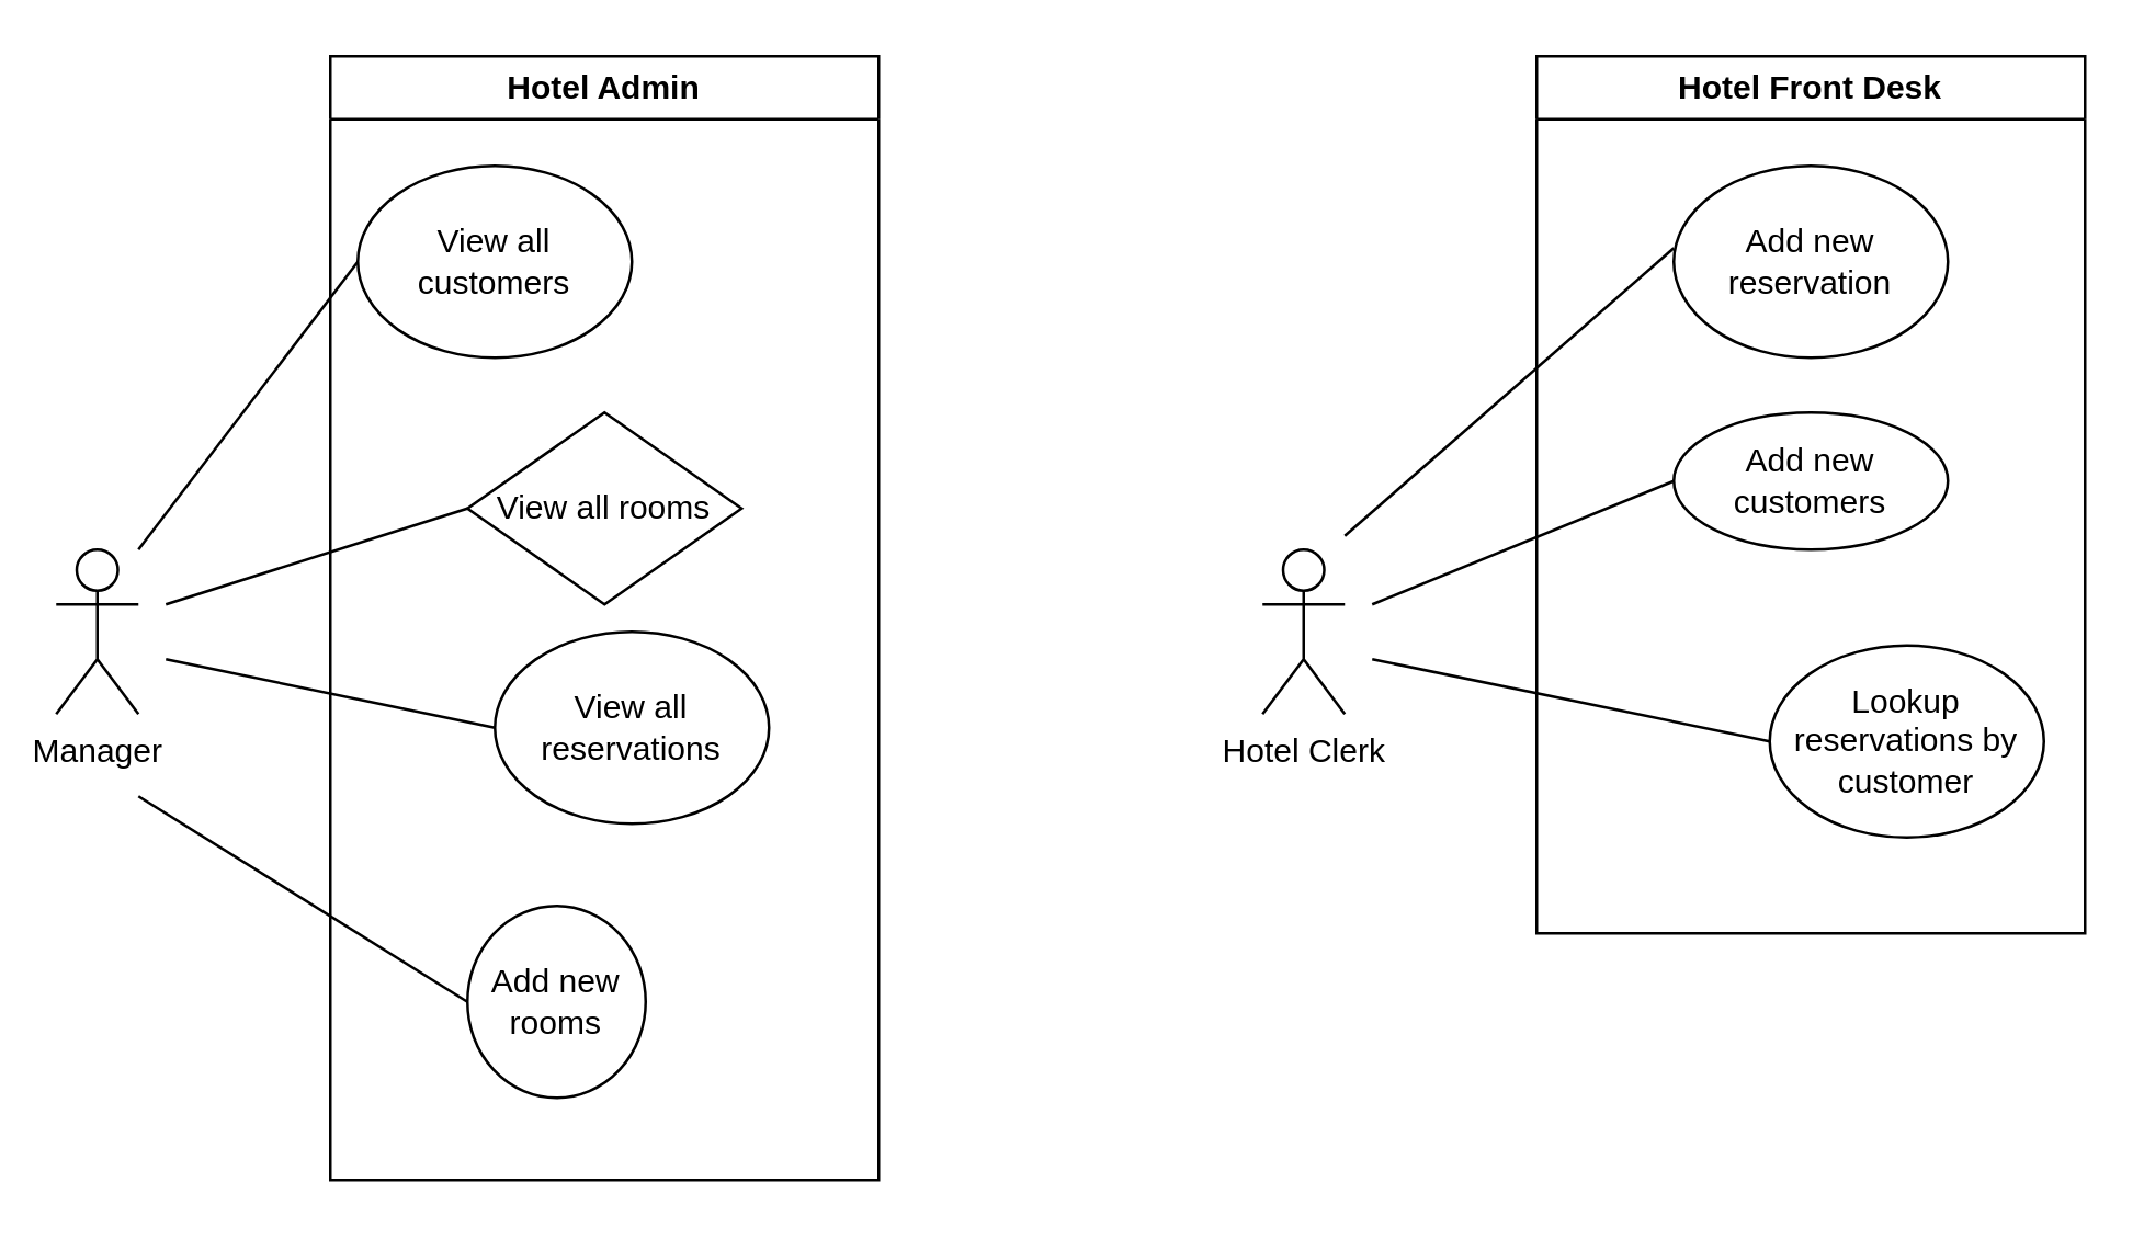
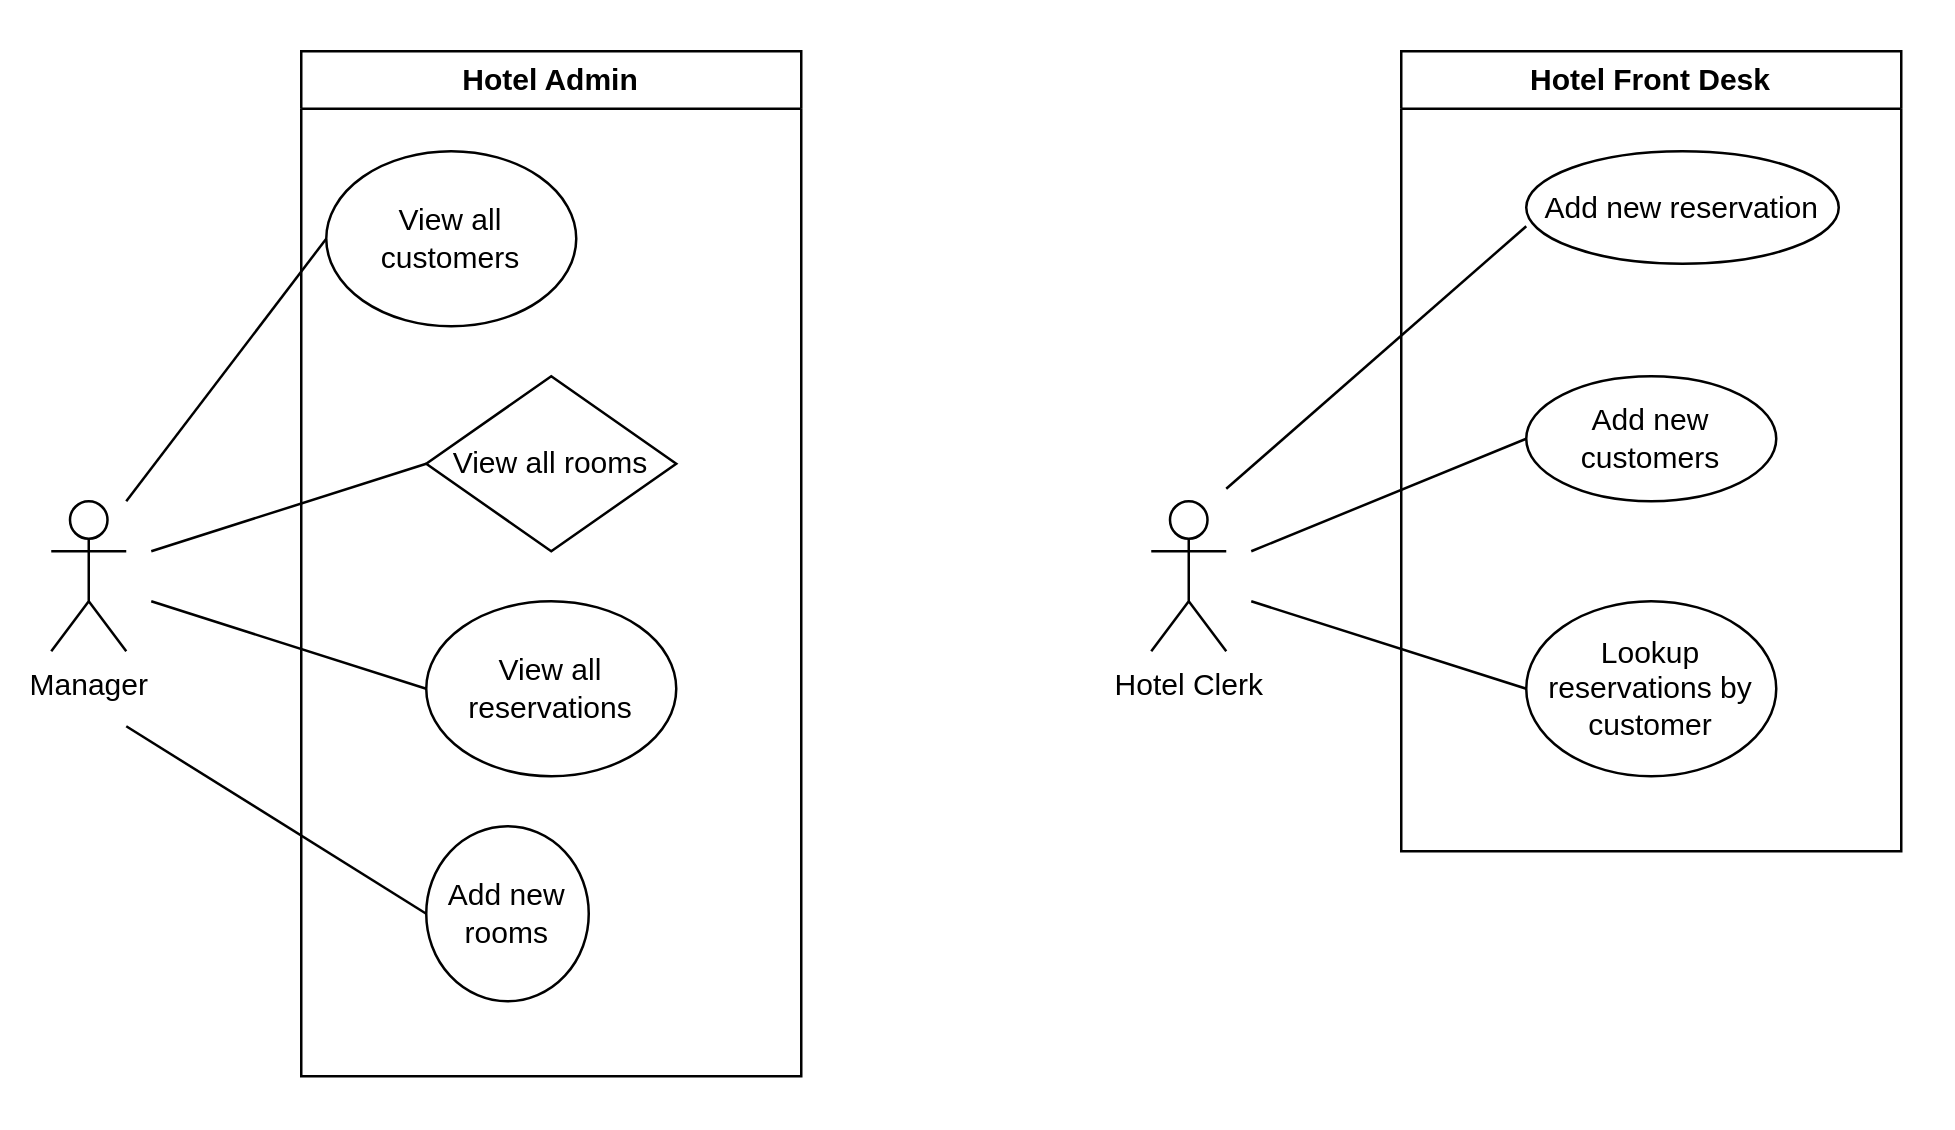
  <mxCell id="0" />
  <mxCell id="1" parent="0" />
  <mxCell id="2" value="Hotel Admin" style="swimlane;whiteSpace=wrap;html=1;" vertex="1" parent="1"><mxGeometry x="120" y="20" width="200" height="410" as="geometry" /></mxCell>
  <mxCell id="3" value="View all customers" style="ellipse;whiteSpace=wrap;html=1;" vertex="1" parent="2"><mxGeometry x="10" y="40" width="100" height="70" as="geometry" /></mxCell>
  <mxCell id="4" value="View all rooms" style="rhombus;whiteSpace=wrap;html=1;" vertex="1" parent="2"><mxGeometry x="50" y="130" width="100" height="70" as="geometry" /></mxCell>
- <mxCell id="5" value="View all reservations" style="ellipse;whiteSpace=wrap;html=1;" vertex="1" parent="2"><mxGeometry x="60" y="210" width="100" height="70" as="geometry" /></mxCell>
+ <mxCell id="5" value="View all reservations" style="ellipse;whiteSpace=wrap;html=1;" vertex="1" parent="2"><mxGeometry x="50" y="220" width="100" height="70" as="geometry" /></mxCell>
  <mxCell id="6" value="Add new rooms" style="ellipse;whiteSpace=wrap;html=1;" vertex="1" parent="2"><mxGeometry x="50" y="310" width="65" height="70" as="geometry" /></mxCell>
  <mxCell id="7" value="" style="endArrow=none;html=1;rounded=0;entryX=0;entryY=0.5;entryDx=0;entryDy=0;" edge="1" parent="2" target="4"><mxGeometry width="50" height="50" relative="1" as="geometry"><mxPoint x="-60" y="200" as="sourcePoint" /><mxPoint x="60" y="95" as="targetPoint" /></mxGeometry></mxCell>
  <mxCell id="8" value="" style="endArrow=none;html=1;rounded=0;entryX=0;entryY=0.5;entryDx=0;entryDy=0;" edge="1" parent="2" target="5"><mxGeometry width="50" height="50" relative="1" as="geometry"><mxPoint x="-60" y="220" as="sourcePoint" /><mxPoint x="50" y="185" as="targetPoint" /></mxGeometry></mxCell>
  <mxCell id="9" value="" style="endArrow=none;html=1;rounded=0;entryX=0;entryY=0.5;entryDx=0;entryDy=0;" edge="1" parent="2" target="6"><mxGeometry width="50" height="50" relative="1" as="geometry"><mxPoint x="-70" y="270" as="sourcePoint" /><mxPoint x="40" y="305" as="targetPoint" /></mxGeometry></mxCell>
  <mxCell id="10" value="Manager" style="shape=umlActor;verticalLabelPosition=bottom;verticalAlign=top;html=1;outlineConnect=0;" vertex="1" parent="1"><mxGeometry x="20" y="200" width="30" height="60" as="geometry" /></mxCell>
  <mxCell id="11" value="" style="endArrow=none;html=1;rounded=0;entryX=0;entryY=0.5;entryDx=0;entryDy=0;" edge="1" parent="1" target="3"><mxGeometry width="50" height="50" relative="1" as="geometry"><mxPoint x="50" y="200" as="sourcePoint" /><mxPoint x="100" y="150" as="targetPoint" /></mxGeometry></mxCell>
  <mxCell id="12" value="Hotel Clerk" style="shape=umlActor;verticalLabelPosition=bottom;verticalAlign=top;html=1;outlineConnect=0;" vertex="1" parent="1"><mxGeometry x="460" y="200" width="30" height="60" as="geometry" /></mxCell>
  <mxCell id="13" value="Hotel Front Desk" style="swimlane;whiteSpace=wrap;html=1;" vertex="1" parent="1"><mxGeometry x="560" y="20" width="200" height="320" as="geometry" /></mxCell>
- <mxCell id="14" value="Add new reservation" style="ellipse;whiteSpace=wrap;html=1;" vertex="1" parent="13"><mxGeometry x="50" y="40" width="100" height="70" as="geometry" /></mxCell>
+ <mxCell id="14" value="Add new reservation" style="ellipse;whiteSpace=wrap;html=1;" vertex="1" parent="13"><mxGeometry x="50" y="40" width="125" height="45" as="geometry" /></mxCell>
  <mxCell id="15" value="Add new customers" style="ellipse;whiteSpace=wrap;html=1;" vertex="1" parent="13"><mxGeometry x="50" y="130" width="100" height="50" as="geometry" /></mxCell>
- <mxCell id="16" value="Lookup reservations by customer" style="ellipse;whiteSpace=wrap;html=1;" vertex="1" parent="13"><mxGeometry x="85" y="215" width="100" height="70" as="geometry" /></mxCell>
+ <mxCell id="16" value="Lookup reservations by customer" style="ellipse;whiteSpace=wrap;html=1;" vertex="1" parent="13"><mxGeometry x="50" y="220" width="100" height="70" as="geometry" /></mxCell>
  <mxCell id="17" value="" style="endArrow=none;html=1;rounded=0;entryX=0;entryY=0.5;entryDx=0;entryDy=0;" edge="1" parent="13" target="15"><mxGeometry width="50" height="50" relative="1" as="geometry"><mxPoint x="-60" y="200" as="sourcePoint" /><mxPoint x="60" y="95" as="targetPoint" /></mxGeometry></mxCell>
  <mxCell id="18" value="" style="endArrow=none;html=1;rounded=0;entryX=0;entryY=0.5;entryDx=0;entryDy=0;" edge="1" parent="13" target="16"><mxGeometry width="50" height="50" relative="1" as="geometry"><mxPoint x="-60" y="220" as="sourcePoint" /><mxPoint x="50" y="185" as="targetPoint" /></mxGeometry></mxCell>
  <mxCell id="19" value="" style="endArrow=none;html=1;rounded=0;entryX=0;entryY=0.5;entryDx=0;entryDy=0;" edge="1" parent="13"><mxGeometry width="50" height="50" relative="1" as="geometry"><mxPoint x="-70" y="175" as="sourcePoint" /><mxPoint x="50" y="70" as="targetPoint" /></mxGeometry></mxCell>
